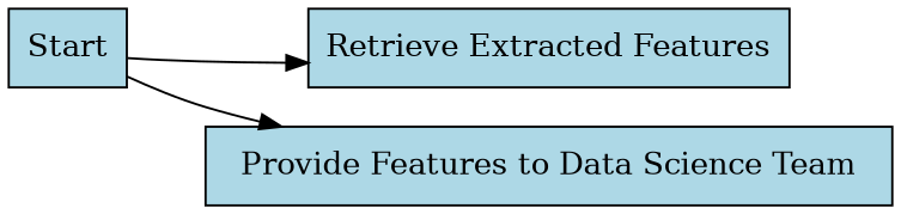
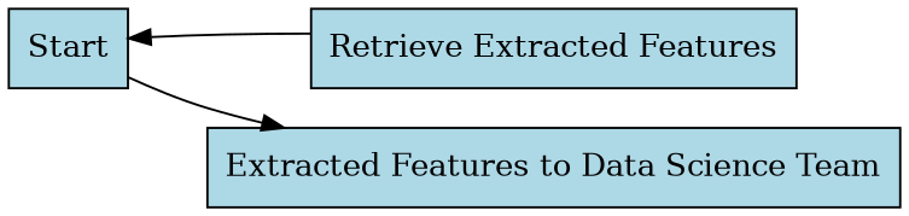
  digraph {
    rankdir=LR
    node [fillcolor=lightblue shape=box style=filled]
    n1 [label=Start]
    n2 [label="Retrieve Extracted Features"]
-   n3 [label="Provide Features to Data Science Team"]
-   n1 -> n2
+   n3 [label="Extracted Features to Data Science Team"]
+   n2 -> n1
    n1 -> n3
  }
